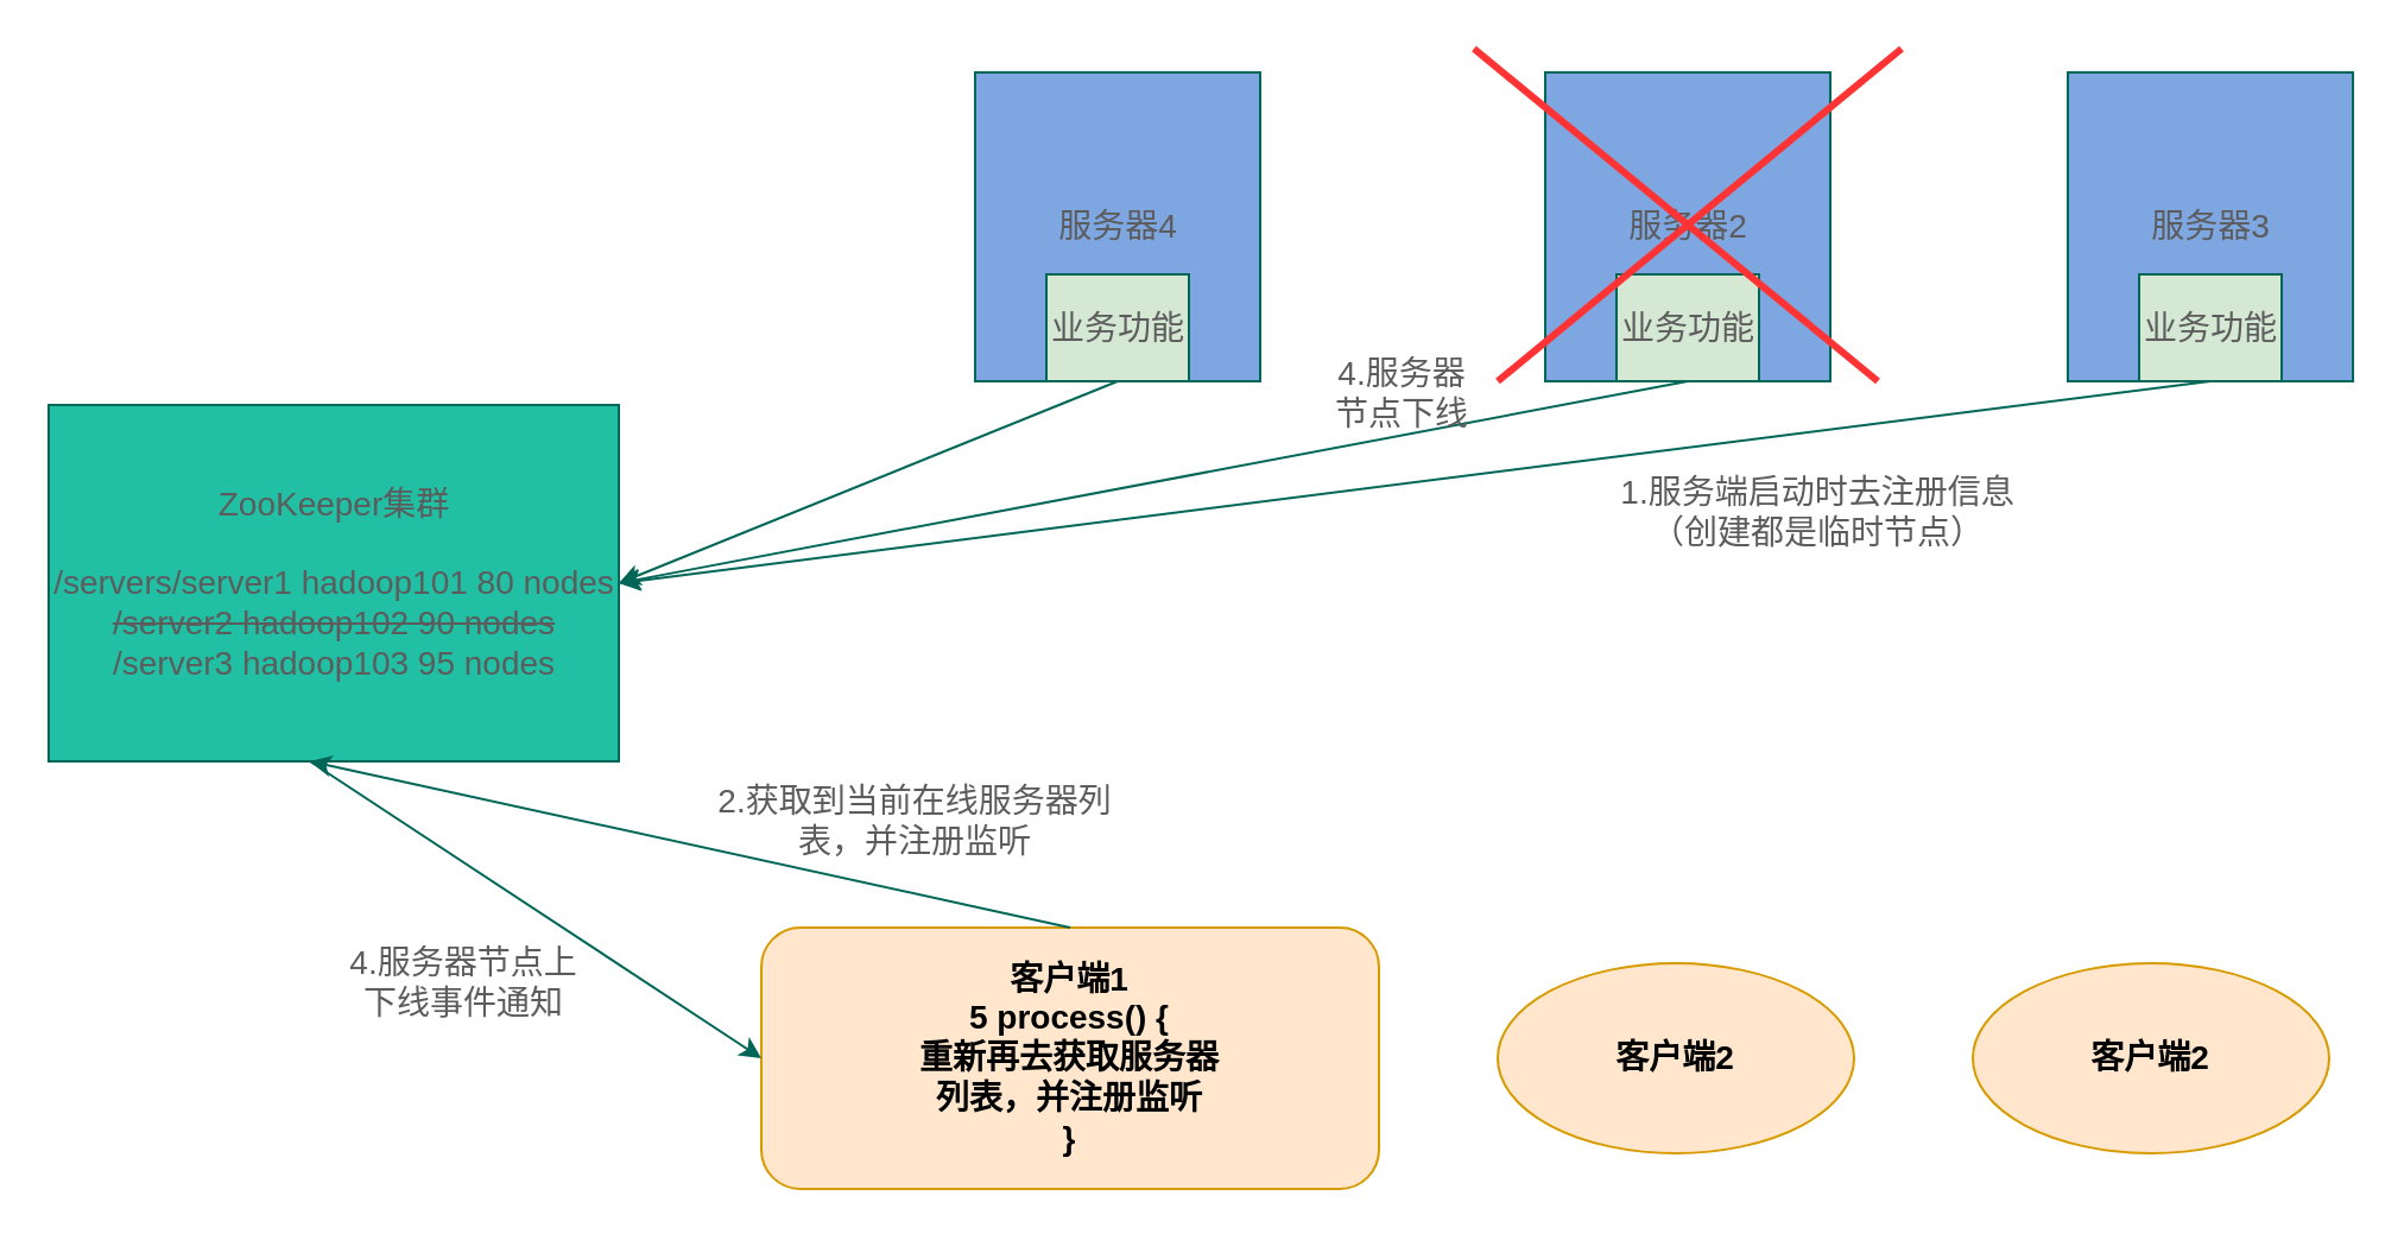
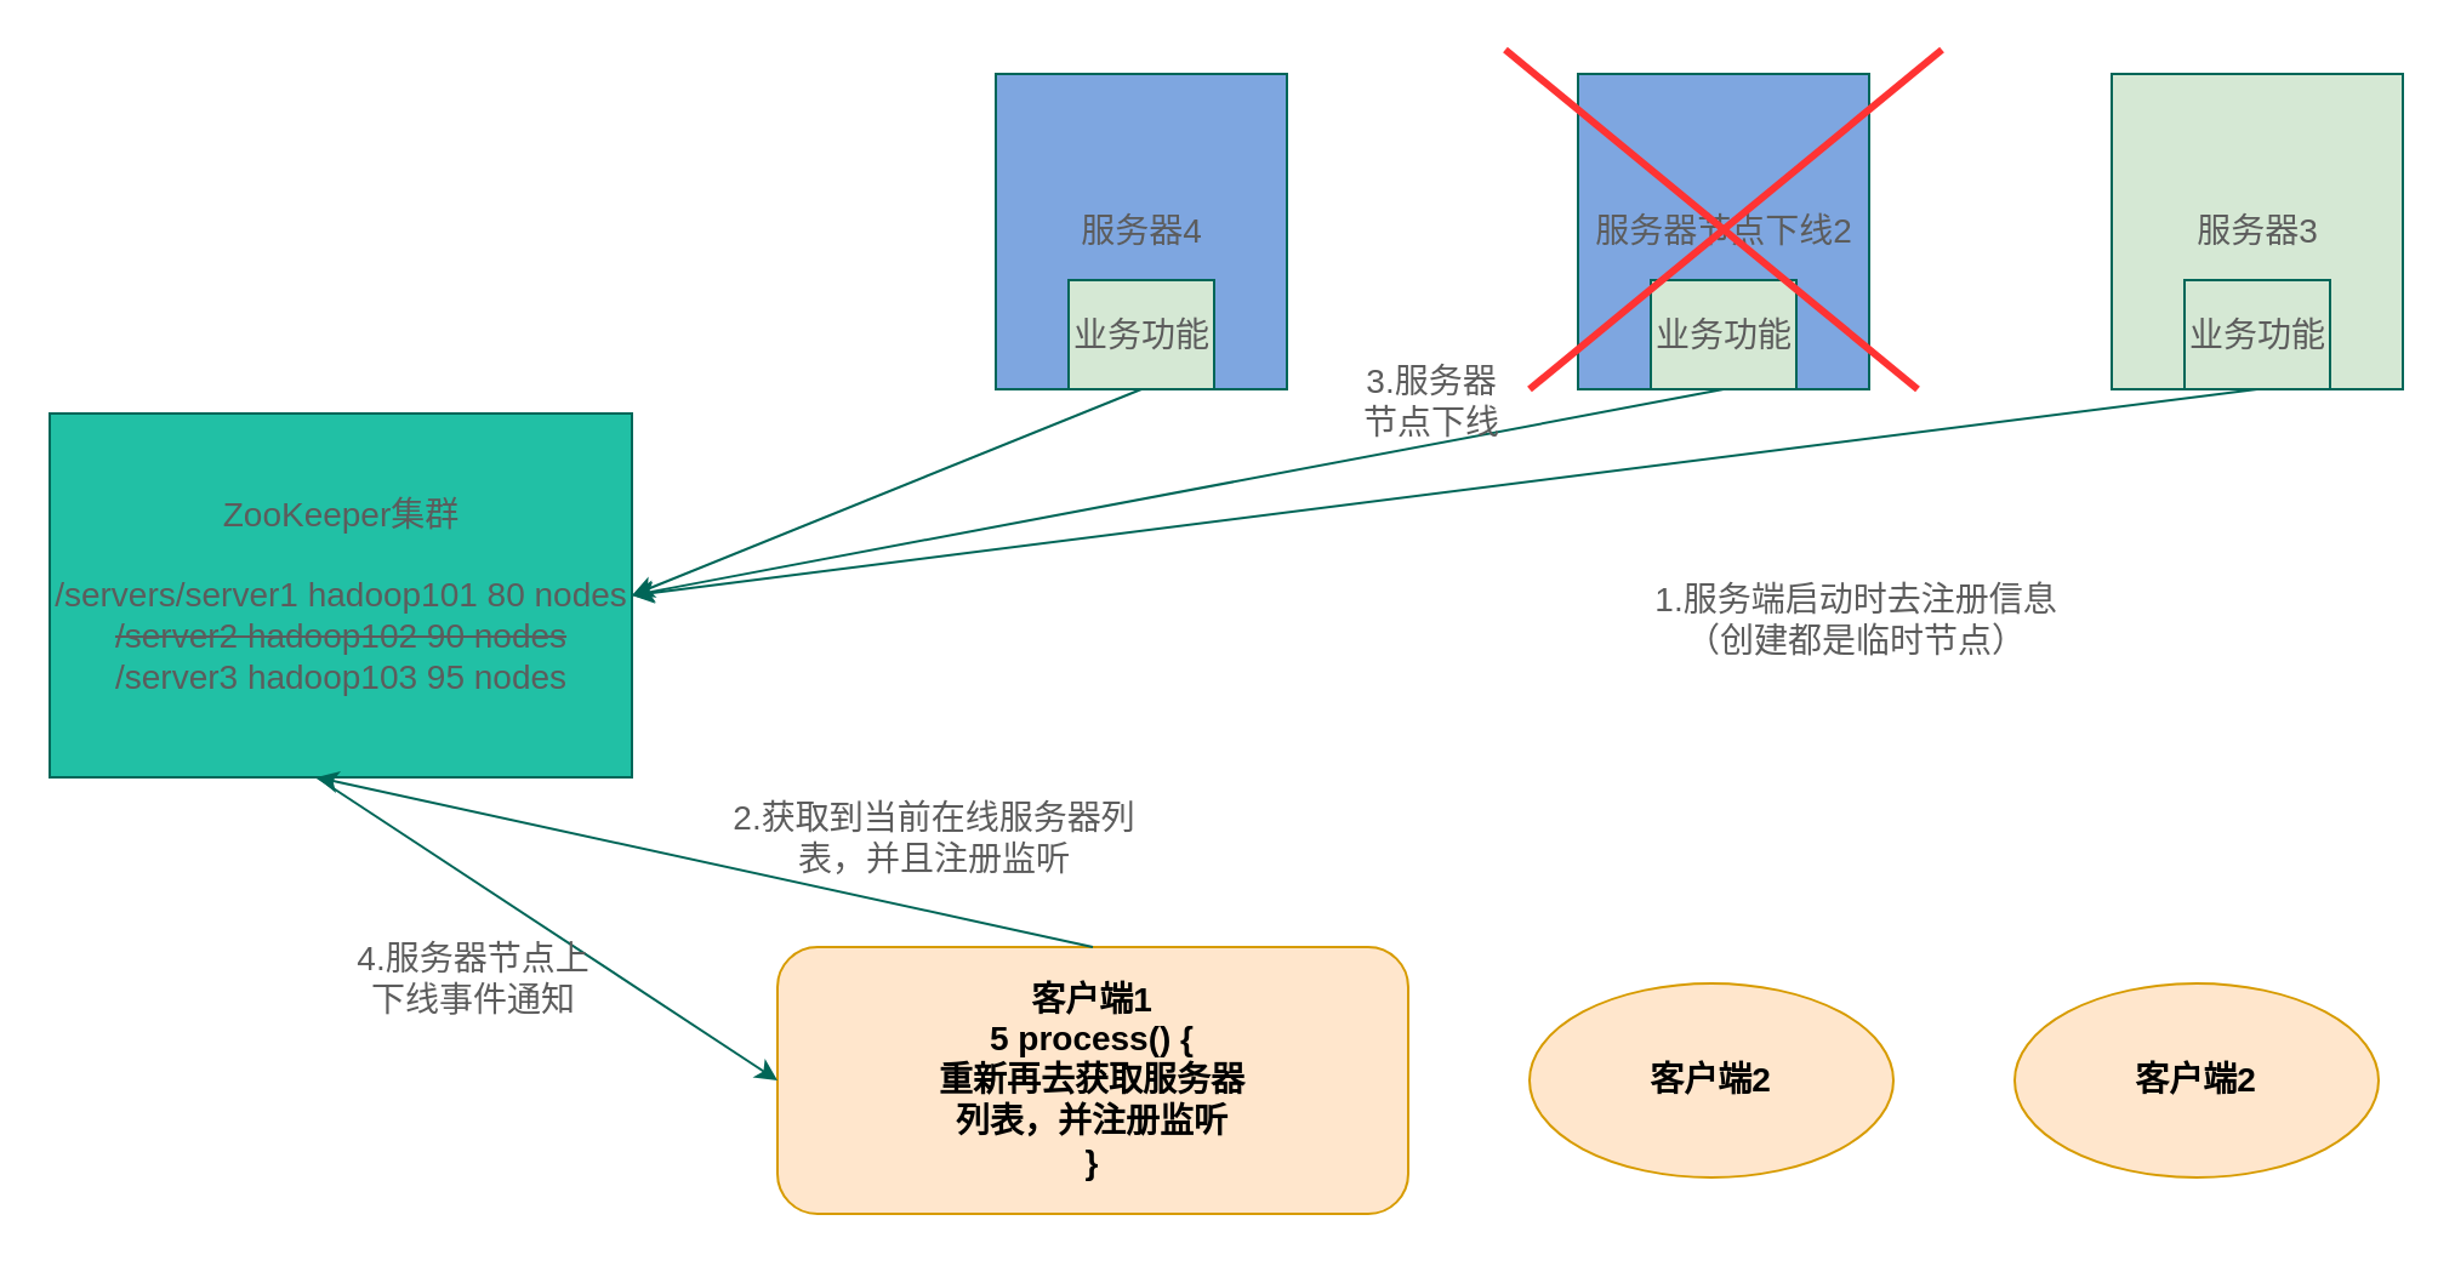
  <mxCell id="0" />
  <mxCell id="1" parent="0" />
  <mxCell id="2" value="&lt;font style=&quot;font-size: 14px;&quot;&gt;ZooKeeper集群&lt;br&gt;&lt;br&gt;/servers/server1 hadoop101 80 nodes&lt;br&gt;&lt;strike&gt;/server2 hadoop102 90 nodes&lt;/strike&gt;&lt;br&gt;/server3 hadoop103 95 nodes&lt;/font&gt;" style="html=1;strokeColor=#006658;fontColor=#5C5C5C;fillColor=#21C0A5;" vertex="1" parent="1"><mxGeometry x="20" y="170" width="240" height="150" as="geometry" /></mxCell>
  <mxCell id="3" value="服务器4" style="html=1;strokeColor=#006658;fontSize=14;fontColor=#5C5C5C;fillColor=#7EA6E0;" vertex="1" parent="1"><mxGeometry x="410" y="30" width="120" height="130" as="geometry" /></mxCell>
- <mxCell id="4" value="服务器2" style="html=1;strokeColor=#006658;fontSize=14;fontColor=#5C5C5C;fillColor=#7EA6E0;" vertex="1" parent="1"><mxGeometry x="650" y="30" width="120" height="130" as="geometry" /></mxCell>
- <mxCell id="5" value="服务器3" style="html=1;strokeColor=#006658;fontSize=14;fontColor=#5C5C5C;fillColor=#7EA6E0;" vertex="1" parent="1"><mxGeometry x="870" y="30" width="120" height="130" as="geometry" /></mxCell>
+ <mxCell id="4" value="服务器节点下线2" style="html=1;strokeColor=#006658;fontSize=14;fontColor=#5C5C5C;fillColor=#7EA6E0;" vertex="1" parent="1"><mxGeometry x="650" y="30" width="120" height="130" as="geometry" /></mxCell>
+ <mxCell id="5" value="服务器3" style="html=1;strokeColor=#006658;fontSize=14;fontColor=#5C5C5C;fillColor=#d5e8d4;" vertex="1" parent="1"><mxGeometry x="870" y="30" width="120" height="130" as="geometry" /></mxCell>
  <mxCell id="6" value="业务功能" style="html=1;strokeColor=#006658;fontSize=14;fontColor=#5C5C5C;fillColor=#D5E8D4;" vertex="1" parent="1"><mxGeometry x="440" y="115" width="60" height="45" as="geometry" /></mxCell>
  <mxCell id="7" value="业务功能" style="html=1;strokeColor=#006658;fontSize=14;fontColor=#5C5C5C;fillColor=#D5E8D4;" vertex="1" parent="1"><mxGeometry x="680" y="115" width="60" height="45" as="geometry" /></mxCell>
  <mxCell id="8" value="业务功能" style="html=1;strokeColor=#006658;fontSize=14;fontColor=#5C5C5C;fillColor=#D5E8D4;" vertex="1" parent="1"><mxGeometry x="900" y="115" width="60" height="45" as="geometry" /></mxCell>
  <mxCell id="9" value="&lt;b&gt;客户端1&lt;br&gt;5 process() {&lt;br&gt;重新再去获取服务器&lt;br&gt;列表，并注册监听&lt;br&gt;}&lt;br&gt;&lt;/b&gt;" style="whiteSpace=wrap;html=1;strokeColor=#d79b00;fontSize=14;fillColor=#ffe6cc;rounded=1;" vertex="1" parent="1"><mxGeometry x="320" y="390" width="260" height="110" as="geometry" /></mxCell>
  <mxCell id="10" value="&lt;b&gt;客户端2&lt;br&gt;&lt;/b&gt;" style="ellipse;whiteSpace=wrap;html=1;strokeColor=#d79b00;fontSize=14;fillColor=#ffe6cc;" vertex="1" parent="1"><mxGeometry x="630" y="405" width="150" height="80" as="geometry" /></mxCell>
  <mxCell id="11" value="&lt;b&gt;客户端2&lt;br&gt;&lt;/b&gt;" style="ellipse;whiteSpace=wrap;html=1;strokeColor=#d79b00;fontSize=14;fillColor=#ffe6cc;" vertex="1" parent="1"><mxGeometry x="830" y="405" width="150" height="80" as="geometry" /></mxCell>
  <mxCell id="12" value="" style="endArrow=classic;html=1;rounded=0;strokeColor=#006658;fontSize=14;fontColor=#5C5C5C;fillColor=#21C0A5;exitX=0.5;exitY=1;exitDx=0;exitDy=0;entryX=1;entryY=0.5;entryDx=0;entryDy=0;" edge="1" parent="1" source="6" target="2"><mxGeometry width="50" height="50" relative="1" as="geometry"><mxPoint x="470" y="240" as="sourcePoint" /><mxPoint x="520" y="190" as="targetPoint" /></mxGeometry></mxCell>
  <mxCell id="13" value="" style="endArrow=classic;html=1;rounded=0;strokeColor=#006658;fontSize=14;fontColor=#5C5C5C;fillColor=#21C0A5;exitX=0.5;exitY=1;exitDx=0;exitDy=0;" edge="1" parent="1" source="7"><mxGeometry width="50" height="50" relative="1" as="geometry"><mxPoint x="670" y="160" as="sourcePoint" /><mxPoint x="260" y="245" as="targetPoint" /></mxGeometry></mxCell>
  <mxCell id="14" value="" style="endArrow=classic;html=1;rounded=0;strokeColor=#006658;fontSize=14;fontColor=#5C5C5C;fillColor=#21C0A5;exitX=0.5;exitY=1;exitDx=0;exitDy=0;entryX=1;entryY=0.5;entryDx=0;entryDy=0;" edge="1" parent="1" source="8" target="2"><mxGeometry width="50" height="50" relative="1" as="geometry"><mxPoint x="870" y="160" as="sourcePoint" /><mxPoint x="660" y="245" as="targetPoint" /></mxGeometry></mxCell>
- <mxCell id="15" value="1.服务端启动时去注册信息（创建都是临时节点）" style="text;html=1;strokeColor=none;fillColor=none;align=center;verticalAlign=middle;whiteSpace=wrap;rounded=0;fontSize=14;fontColor=#5C5C5C;" vertex="1" parent="1"><mxGeometry x="670" y="200" width="190" height="30" as="geometry" /></mxCell>
- <mxCell id="16" value="4.服务器节点下线" style="text;html=1;strokeColor=none;fillColor=none;align=center;verticalAlign=middle;whiteSpace=wrap;rounded=0;fontSize=14;fontColor=#5C5C5C;" vertex="1" parent="1"><mxGeometry x="560" y="150" width="60" height="30" as="geometry" /></mxCell>
+ <mxCell id="15" value="1.服务端启动时去注册信息（创建都是临时节点）" style="text;html=1;strokeColor=none;fillColor=none;align=center;verticalAlign=middle;whiteSpace=wrap;rounded=0;fontSize=14;fontColor=#5C5C5C;" vertex="1" parent="1"><mxGeometry x="670" y="240" width="190" height="30" as="geometry" /></mxCell>
+ <mxCell id="16" value="3.服务器节点下线" style="text;html=1;strokeColor=none;fillColor=none;align=center;verticalAlign=middle;whiteSpace=wrap;rounded=0;fontSize=14;fontColor=#5C5C5C;" vertex="1" parent="1"><mxGeometry x="560" y="150" width="60" height="30" as="geometry" /></mxCell>
  <mxCell id="17" value="" style="endArrow=classic;html=1;rounded=0;strokeColor=#006658;fontSize=14;fontColor=#5C5C5C;fillColor=#21C0A5;exitX=0.5;exitY=0;exitDx=0;exitDy=0;" edge="1" parent="1" source="9"><mxGeometry width="50" height="50" relative="1" as="geometry"><mxPoint x="420" y="340" as="sourcePoint" /><mxPoint x="130" y="320" as="targetPoint" /></mxGeometry></mxCell>
  <mxCell id="18" value="" style="endArrow=classic;html=1;rounded=0;strokeColor=#006658;fontSize=14;fontColor=#5C5C5C;fillColor=#21C0A5;entryX=0;entryY=0.5;entryDx=0;entryDy=0;" edge="1" parent="1" target="9"><mxGeometry width="50" height="50" relative="1" as="geometry"><mxPoint x="130" y="320" as="sourcePoint" /><mxPoint x="30" y="380" as="targetPoint" /></mxGeometry></mxCell>
- <mxCell id="19" value="2.获取到当前在线服务器列表，并注册监听" style="text;html=1;strokeColor=none;fillColor=none;align=center;verticalAlign=middle;whiteSpace=wrap;rounded=0;fontSize=14;fontColor=#5C5C5C;movable=1;resizable=1;rotatable=1;deletable=1;editable=1;connectable=1;" vertex="1" parent="1"><mxGeometry x="300" y="330" width="170" height="30" as="geometry" /></mxCell>
- <mxCell id="20" value="4.服务器节点上下线事件通知" style="text;html=1;strokeColor=none;fillColor=none;align=center;verticalAlign=middle;whiteSpace=wrap;rounded=0;fontSize=14;fontColor=#5C5C5C;" vertex="1" parent="1"><mxGeometry x="140" y="390" width="110" height="45" as="geometry" /></mxCell>
+ <mxCell id="19" value="2.获取到当前在线服务器列表，并且注册监听" style="text;html=1;strokeColor=none;fillColor=none;align=center;verticalAlign=middle;whiteSpace=wrap;rounded=0;fontSize=14;fontColor=#5C5C5C;movable=1;resizable=1;rotatable=1;deletable=1;editable=1;connectable=1;" vertex="1" parent="1"><mxGeometry x="300" y="330" width="170" height="30" as="geometry" /></mxCell>
+ <mxCell id="20" value="4.服务器节点上下线事件通知" style="text;html=1;strokeColor=none;fillColor=none;align=center;verticalAlign=middle;whiteSpace=wrap;rounded=0;fontSize=14;fontColor=#5C5C5C;" vertex="1" parent="1"><mxGeometry x="140" y="380" width="110" height="45" as="geometry" /></mxCell>
  <mxCell id="21" value="" style="endArrow=none;html=1;rounded=0;strokeColor=#FF3333;fontSize=14;fontColor=#5C5C5C;fillColor=#21C0A5;strokeWidth=3;" edge="1" parent="1"><mxGeometry width="50" height="50" relative="1" as="geometry"><mxPoint x="790" y="160" as="sourcePoint" /><mxPoint x="620" y="20" as="targetPoint" /></mxGeometry></mxCell>
  <mxCell id="22" value="" style="endArrow=none;html=1;rounded=0;strokeColor=#FF3333;fontSize=14;fontColor=#5C5C5C;fillColor=#21C0A5;strokeWidth=3;" edge="1" parent="1"><mxGeometry width="50" height="50" relative="1" as="geometry"><mxPoint x="630" y="160" as="sourcePoint" /><mxPoint x="800" y="20" as="targetPoint" /></mxGeometry></mxCell>
